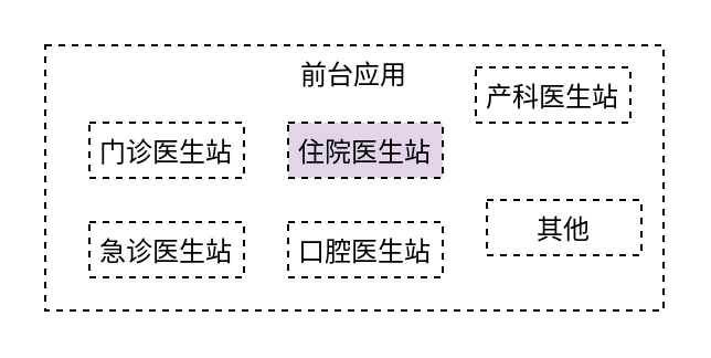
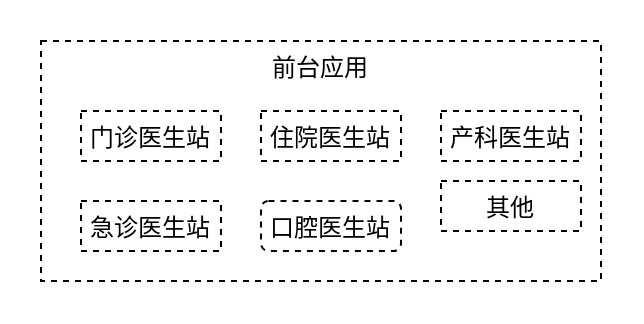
  <mxCell id="0" />
  <mxCell id="1" parent="0" />
  <mxCell id="2" value="前台应用" style="rounded=0;whiteSpace=wrap;html=1;verticalAlign=top;dashed=1;" vertex="1" parent="1"><mxGeometry x="20" y="20" width="280" height="120" as="geometry" /></mxCell>
  <mxCell id="3" value="门诊医生站" style="rounded=0;whiteSpace=wrap;html=1;dashed=1;verticalAlign=top;" vertex="1" parent="1"><mxGeometry x="40" y="55" width="70" height="25" as="geometry" /></mxCell>
- <mxCell id="4" value="住院医生站" style="rounded=0;whiteSpace=wrap;html=1;dashed=1;verticalAlign=top;fillColor=#e1d5e7;" vertex="1" parent="1"><mxGeometry x="130" y="55" width="70" height="25" as="geometry" /></mxCell>
- <mxCell id="5" value="产科医生站" style="rounded=0;whiteSpace=wrap;html=1;dashed=1;verticalAlign=top;" vertex="1" parent="1"><mxGeometry x="215" y="30" width="70" height="25" as="geometry" /></mxCell>
+ <mxCell id="4" value="住院医生站" style="rounded=0;whiteSpace=wrap;html=1;dashed=1;verticalAlign=top;" vertex="1" parent="1"><mxGeometry x="130" y="55" width="70" height="25" as="geometry" /></mxCell>
+ <mxCell id="5" value="产科医生站" style="rounded=0;whiteSpace=wrap;html=1;dashed=1;verticalAlign=top;" vertex="1" parent="1"><mxGeometry x="220" y="55" width="70" height="25" as="geometry" /></mxCell>
  <mxCell id="6" value="急诊医生站" style="rounded=0;whiteSpace=wrap;html=1;dashed=1;verticalAlign=top;" vertex="1" parent="1"><mxGeometry x="40" y="100" width="70" height="25" as="geometry" /></mxCell>
- <mxCell id="7" value="口腔医生站" style="rounded=0;whiteSpace=wrap;html=1;dashed=1;verticalAlign=top;" vertex="1" parent="1"><mxGeometry x="130" y="100" width="70" height="25" as="geometry" /></mxCell>
+ <mxCell id="7" value="口腔医生站" style="whiteSpace=wrap;html=1;dashed=1;verticalAlign=top;rounded=1;" vertex="1" parent="1"><mxGeometry x="130" y="100" width="70" height="25" as="geometry" /></mxCell>
  <mxCell id="8" value="其他" style="rounded=0;whiteSpace=wrap;html=1;dashed=1;verticalAlign=top;" vertex="1" parent="1"><mxGeometry x="220" y="90" width="70" height="25" as="geometry" /></mxCell>
